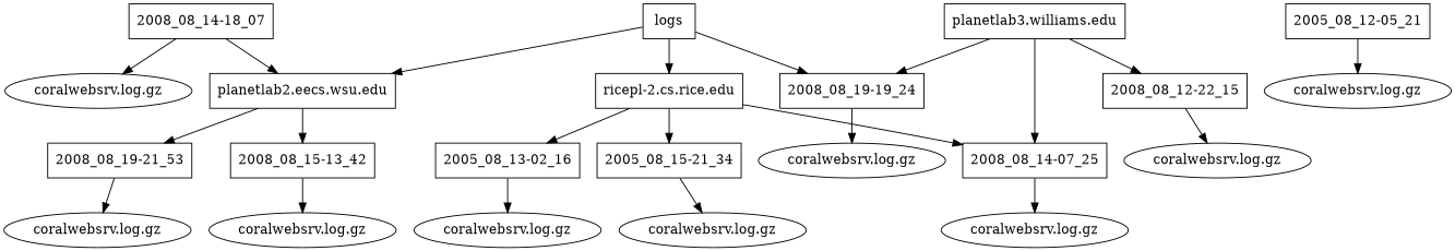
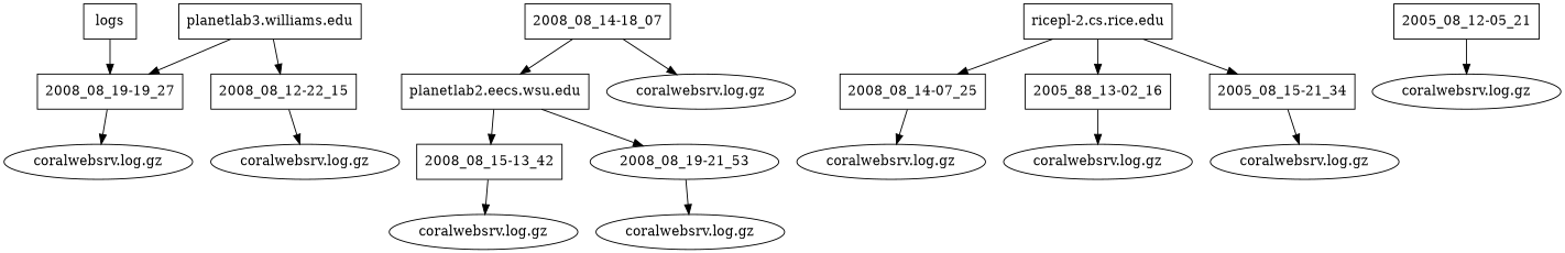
  digraph {
    rankdir=TB
    node [shape=box]
    n1 [label=logs]
    n2 [label="planetlab2.eecs.wsu.edu"]
    n3 [label="ricepl-2.cs.rice.edu"]
-   n4 [label="2008_08_19-19_24"]
+   n4 [label="2008_08_19-19_27"]
    n5 [label="2008_08_15-13_42"]
-   n6 [label="2008_08_19-21_53"]
+   n6 [label="2008_08_19-21_53" shape=ellipse]
    n7 [label="planetlab3.williams.edu"]
    n8 [label="2008_08_12-22_15"]
    n9 [label="2008_08_14-07_25"]
-   n10 [label="2005_08_13-02_16"]
+   n10 [label="2005_88_13-02_16"]
    n11 [label="2005_08_15-21_34"]
    n12 [label="2008_08_14-18_07"]
    n13 [label="coralwebsrv.log.gz" shape=""]
    n14 [label="coralwebsrv.log.gz" shape=""]
    n15 [label="coralwebsrv.log.gz" shape=""]
    n16 [label="coralwebsrv.log.gz" shape=""]
    n17 [label="coralwebsrv.log.gz" shape=""]
    n18 [label="coralwebsrv.log.gz" shape=""]
    n19 [label="2005_08_12-05_21"]
    n20 [label="coralwebsrv.log.gz" shape=""]
    n21 [label="coralwebsrv.log.gz" shape=""]
    n22 [label="coralwebsrv.log.gz" shape=""]
-   n1 -> n2
-   n1 -> n3
    n1 -> n4
    n2 -> n5
    n2 -> n6
    n3 -> n9
    n3 -> n10
    n3 -> n11
    n4 -> n18
    n5 -> n14
    n6 -> n15
    n7 -> n4
    n7 -> n8
-   n7 -> n9
    n8 -> n16
    n9 -> n17
    n10 -> n21
    n11 -> n22
    n12 -> n2
    n12 -> n13
    n19 -> n20
  }
